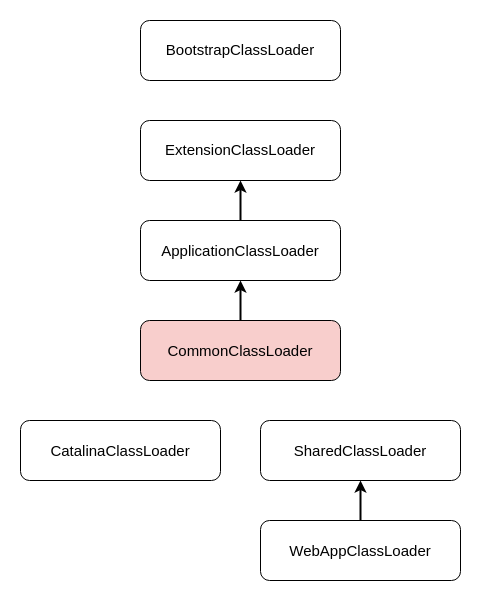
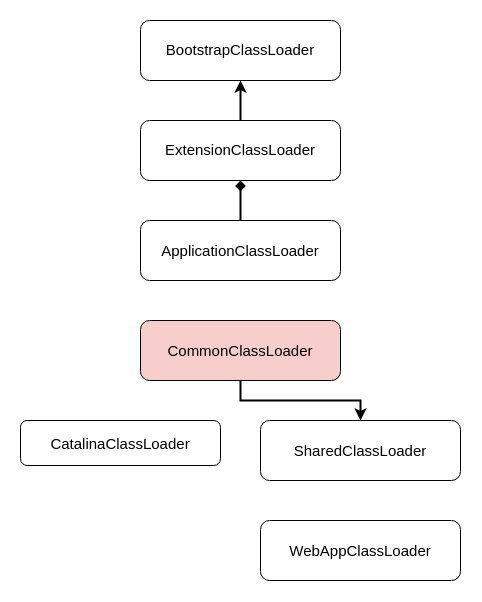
  <mxCell id="0" />
  <mxCell id="1" parent="0" />
+ <mxCell id="2" value="" style="edgeStyle=orthogonalEdgeStyle;rounded=0;orthogonalLoop=1;jettySize=auto;html=1;strokeWidth=2;fontSize=15;" parent="1" source="5" target="3" edge="1"><mxGeometry relative="1" as="geometry" /></mxCell>
  <mxCell id="3" value="&lt;p style=&quot;line-height: 1.5&quot;&gt;BootstrapClassLoader&lt;/p&gt;" style="rounded=1;whiteSpace=wrap;html=1;fontSize=15;" parent="1" vertex="1"><mxGeometry x="140" y="20" width="200" height="60" as="geometry" /></mxCell>
- <mxCell id="4" value="" style="edgeStyle=orthogonalEdgeStyle;rounded=0;orthogonalLoop=1;jettySize=auto;html=1;strokeWidth=2;fontSize=15;exitX=0.5;exitY=0;exitDx=0;exitDy=0;" parent="1" source="6" target="5" edge="1"><mxGeometry relative="1" as="geometry" /></mxCell>
+ <mxCell id="4" value="" style="edgeStyle=orthogonalEdgeStyle;rounded=0;orthogonalLoop=1;jettySize=auto;html=1;strokeWidth=2;fontSize=15;exitX=0.5;exitY=0;exitDx=0;exitDy=0;endArrow=diamond;" parent="1" source="6" target="5" edge="1"><mxGeometry relative="1" as="geometry" /></mxCell>
  <mxCell id="5" value="&lt;p style=&quot;line-height: 1.5&quot;&gt;ExtensionClassLoader&lt;/p&gt;" style="rounded=1;whiteSpace=wrap;html=1;fontSize=15;" parent="1" vertex="1"><mxGeometry x="140" y="120" width="200" height="60" as="geometry" /></mxCell>
  <mxCell id="6" value="ApplicationClassLoader" style="rounded=1;whiteSpace=wrap;html=1;fontSize=15;" parent="1" vertex="1"><mxGeometry x="140" y="220" width="200" height="60" as="geometry" /></mxCell>
- <mxCell id="7" value="" style="edgeStyle=orthogonalEdgeStyle;rounded=0;orthogonalLoop=1;jettySize=auto;html=1;strokeWidth=2;" parent="1" source="8" target="6" edge="1"><mxGeometry relative="1" as="geometry" /></mxCell>
+ <mxCell id="7" value="" style="edgeStyle=orthogonalEdgeStyle;rounded=0;orthogonalLoop=1;jettySize=auto;html=1;strokeWidth=2;" parent="1" source="8" target="10" edge="1"><mxGeometry relative="1" as="geometry" /></mxCell>
  <mxCell id="8" value="CommonClassLoader" style="rounded=1;whiteSpace=wrap;html=1;fontSize=15;fillColor=#f8cecc;" parent="1" vertex="1"><mxGeometry x="140" y="320" width="200" height="60" as="geometry" /></mxCell>
- <mxCell id="9" value="CatalinaClassLoader" style="rounded=1;whiteSpace=wrap;html=1;fontSize=15;" parent="1" vertex="1"><mxGeometry x="20" y="420" width="200" height="60" as="geometry" /></mxCell>
+ <mxCell id="9" value="CatalinaClassLoader" style="rounded=1;whiteSpace=wrap;html=1;fontSize=15;" parent="1" vertex="1"><mxGeometry x="20" y="420" width="200" height="45" as="geometry" /></mxCell>
  <mxCell id="10" value="SharedClassLoader" style="rounded=1;whiteSpace=wrap;html=1;fontSize=15;" parent="1" vertex="1"><mxGeometry x="260" y="420" width="200" height="60" as="geometry" /></mxCell>
- <mxCell id="11" style="edgeStyle=none;rounded=0;orthogonalLoop=1;jettySize=auto;html=1;entryX=0.5;entryY=1;entryDx=0;entryDy=0;strokeWidth=2;" parent="1" source="12" target="10" edge="1"><mxGeometry relative="1" as="geometry" /></mxCell>
  <mxCell id="12" value="WebAppClassLoader" style="rounded=1;whiteSpace=wrap;html=1;fontSize=15;" parent="1" vertex="1"><mxGeometry x="260" y="520" width="200" height="60" as="geometry" /></mxCell>
